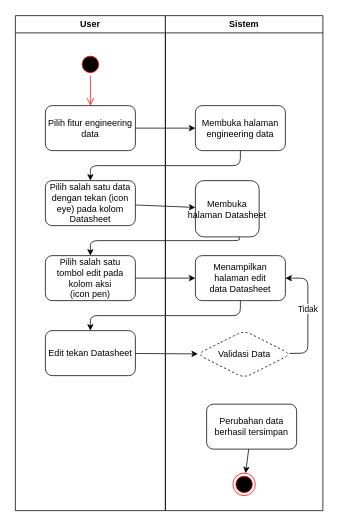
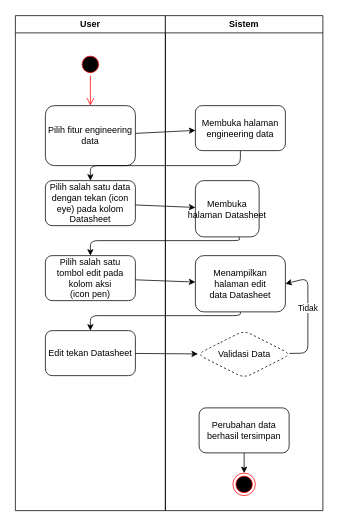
  <mxCell id="0" />
  <mxCell id="1" parent="0" />
  <mxCell id="2" value="User" style="swimlane;whiteSpace=wrap;html=1;" vertex="1" parent="1"><mxGeometry x="20" y="20" width="200" height="660" as="geometry" /></mxCell>
  <mxCell id="3" value="" style="ellipse;html=1;shape=startState;fillColor=#000000;strokeColor=#ff0000;" vertex="1" parent="2"><mxGeometry x="85" y="50" width="30" height="30" as="geometry" /></mxCell>
  <mxCell id="4" value="" style="edgeStyle=orthogonalEdgeStyle;html=1;verticalAlign=bottom;endArrow=open;endSize=8;strokeColor=#ff0000;entryX=0.5;entryY=0;entryDx=0;entryDy=0;" edge="1" parent="2" source="3" target="5"><mxGeometry relative="1" as="geometry"><mxPoint x="100" y="140" as="targetPoint" /></mxGeometry></mxCell>
- <mxCell id="5" value="Pilih fitur engineering data" style="rounded=1;whiteSpace=wrap;html=1;" vertex="1" parent="2"><mxGeometry x="40" y="120" width="120" height="60" as="geometry" /></mxCell>
+ <mxCell id="5" value="Pilih fitur engineering data" style="rounded=1;whiteSpace=wrap;html=1;" vertex="1" parent="2"><mxGeometry x="40" y="120" width="120" height="80" as="geometry" /></mxCell>
  <mxCell id="6" value="Pilih salah satu data dengan tekan (icon eye) pada kolom Datasheet" style="whiteSpace=wrap;html=1;rounded=1;" vertex="1" parent="2"><mxGeometry x="40" y="220" width="120" height="60" as="geometry" /></mxCell>
  <mxCell id="7" value="&lt;span style=&quot;color: rgb(0, 0, 0);&quot;&gt;Pilih salah satu tombol edit pada kolom aksi&lt;/span&gt;&lt;div&gt;(icon pen)&lt;/div&gt;" style="whiteSpace=wrap;html=1;rounded=1;" vertex="1" parent="2"><mxGeometry x="40" y="320" width="120" height="60" as="geometry" /></mxCell>
  <mxCell id="8" value="Edit tekan&amp;nbsp;&lt;span style=&quot;color: rgb(0, 0, 0);&quot;&gt;Datasheet&lt;/span&gt;" style="whiteSpace=wrap;html=1;rounded=1;" vertex="1" parent="2"><mxGeometry x="40" y="420" width="120" height="60" as="geometry" /></mxCell>
  <mxCell id="9" value="Sistem" style="swimlane;whiteSpace=wrap;html=1;startSize=23;" vertex="1" parent="1"><mxGeometry x="220" y="20" width="210" height="660" as="geometry" /></mxCell>
  <mxCell id="10" value="Membuka halaman engineering data" style="rounded=1;whiteSpace=wrap;html=1;" vertex="1" parent="9"><mxGeometry x="40" y="120" width="120" height="60" as="geometry" /></mxCell>
  <mxCell id="11" value="Membuka halaman&amp;nbsp;&lt;span style=&quot;color: rgb(0, 0, 0);&quot;&gt;Datasheet&lt;/span&gt;" style="whiteSpace=wrap;html=1;rounded=1;" vertex="1" parent="9"><mxGeometry x="40" y="220" width="85" height="75" as="geometry" /></mxCell>
- <mxCell id="12" value="Menampilkan halaman edit data&amp;nbsp;&lt;span style=&quot;color: rgb(0, 0, 0);&quot;&gt;Datasheet&lt;/span&gt;" style="whiteSpace=wrap;html=1;rounded=1;" vertex="1" parent="9"><mxGeometry x="40" y="320" width="120" height="60" as="geometry" /></mxCell>
+ <mxCell id="12" value="Menampilkan halaman edit data&amp;nbsp;&lt;span style=&quot;color: rgb(0, 0, 0);&quot;&gt;Datasheet&lt;/span&gt;" style="whiteSpace=wrap;html=1;rounded=1;" vertex="1" parent="9"><mxGeometry x="40" y="320" width="120" height="75" as="geometry" /></mxCell>
  <mxCell id="13" style="edgeStyle=none;html=1;entryX=1;entryY=0.5;entryDx=0;entryDy=0;" edge="1" parent="9" source="15" target="12"><mxGeometry relative="1" as="geometry"><Array as="points"><mxPoint x="190" y="450" /><mxPoint x="190" y="350" /></Array></mxGeometry></mxCell>
  <mxCell id="14" value="Tidak" style="edgeLabel;html=1;align=center;verticalAlign=middle;resizable=0;points=[];" vertex="1" connectable="0" parent="13"><mxGeometry x="0.091" y="1" relative="1" as="geometry"><mxPoint as="offset" /></mxGeometry></mxCell>
  <mxCell id="15" value="Validasi Data" style="rhombus;whiteSpace=wrap;html=1;rounded=1;dashed=1;" vertex="1" parent="9"><mxGeometry x="42.5" y="420" width="125" height="63" as="geometry" /></mxCell>
- <mxCell id="16" value="Perubahan data berhasil tersimpan" style="whiteSpace=wrap;html=1;rounded=1;" vertex="1" parent="9"><mxGeometry x="55" y="518" width="120" height="60" as="geometry" /></mxCell>
+ <mxCell id="16" value="Perubahan data berhasil tersimpan" style="whiteSpace=wrap;html=1;rounded=1;" vertex="1" parent="9"><mxGeometry x="45" y="523" width="120" height="60" as="geometry" /></mxCell>
  <mxCell id="17" value="" style="edgeStyle=none;html=1;" edge="1" parent="1" source="5" target="10"><mxGeometry relative="1" as="geometry" /></mxCell>
  <mxCell id="18" value="" style="edgeStyle=none;html=1;entryX=0.5;entryY=0;entryDx=0;entryDy=0;exitX=0.5;exitY=1;exitDx=0;exitDy=0;" edge="1" parent="1" source="10" target="6"><mxGeometry relative="1" as="geometry"><Array as="points"><mxPoint x="320" y="220" /><mxPoint x="120" y="220" /></Array></mxGeometry></mxCell>
  <mxCell id="19" value="" style="edgeStyle=none;html=1;" edge="1" parent="1" source="6" target="11"><mxGeometry relative="1" as="geometry" /></mxCell>
  <mxCell id="20" value="" style="edgeStyle=none;html=1;entryX=0.5;entryY=0;entryDx=0;entryDy=0;" edge="1" parent="1" source="11" target="7"><mxGeometry relative="1" as="geometry"><mxPoint x="320" y="340" as="targetPoint" /><Array as="points"><mxPoint x="320" y="320" /><mxPoint x="120" y="320" /></Array></mxGeometry></mxCell>
  <mxCell id="21" value="" style="edgeStyle=none;html=1;" edge="1" parent="1" source="7" target="12"><mxGeometry relative="1" as="geometry" /></mxCell>
  <mxCell id="22" value="" style="edgeStyle=none;html=1;exitX=0.5;exitY=1;exitDx=0;exitDy=0;entryX=0.5;entryY=0;entryDx=0;entryDy=0;" edge="1" parent="1" source="12" target="8"><mxGeometry relative="1" as="geometry"><Array as="points"><mxPoint x="320" y="420" /><mxPoint x="120" y="420" /></Array></mxGeometry></mxCell>
  <mxCell id="23" value="" style="edgeStyle=none;html=1;" edge="1" parent="1" source="8" target="15"><mxGeometry relative="1" as="geometry" /></mxCell>
  <mxCell id="24" value="" style="ellipse;html=1;shape=endState;fillColor=#000000;strokeColor=#ff0000;" vertex="1" parent="1"><mxGeometry x="310" y="630" width="30" height="30" as="geometry" /></mxCell>
  <mxCell id="25" value="" style="edgeStyle=none;html=1;" edge="1" parent="1" source="16" target="24"><mxGeometry relative="1" as="geometry" /></mxCell>
